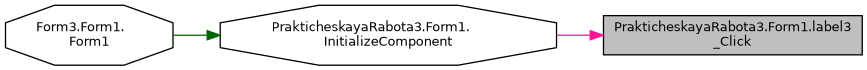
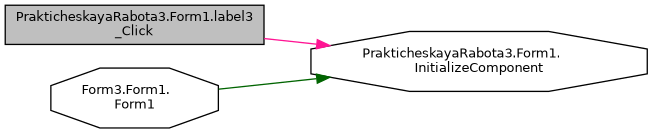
  digraph {
    rankdir=RL
    node [color=black fillcolor=white fontname=Helvetica fontsize=10 shape=octagon style=filled]
    edge [dir=back fontname=Helvetica fontsize=10 labelfontname=Helvetica labelfontsize=10 style=solid]
    n1 [fillcolor=grey75 fontcolor=black height=0.2 label="PrakticheskayaRabota3.Form1.label3\l_Click" shape=box width=0.4]
    n2 [height=0.2 label="PrakticheskayaRabota3.Form1.\lInitializeComponent" width=0.4]
    n3 [height=0.2 label="Form3.Form1.\lForm1" width=0.4]
-   n1 -> n2 [color=deeppink]
+   n2 -> n1 [color=deeppink]
    n2 -> n3 [color=darkgreen]
  }
